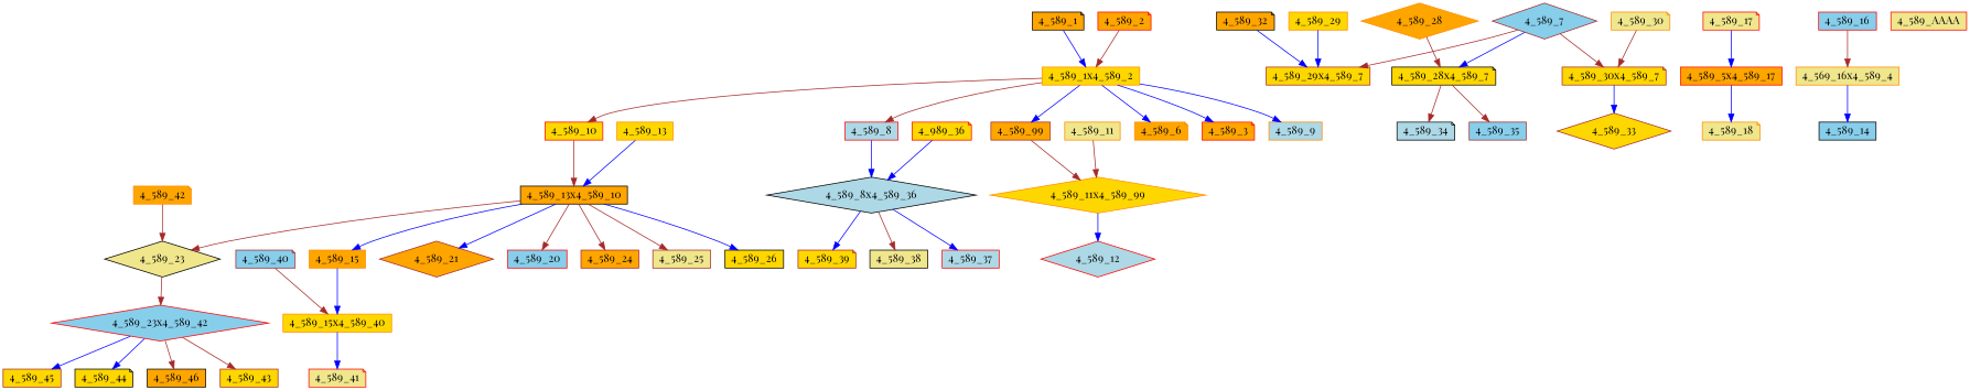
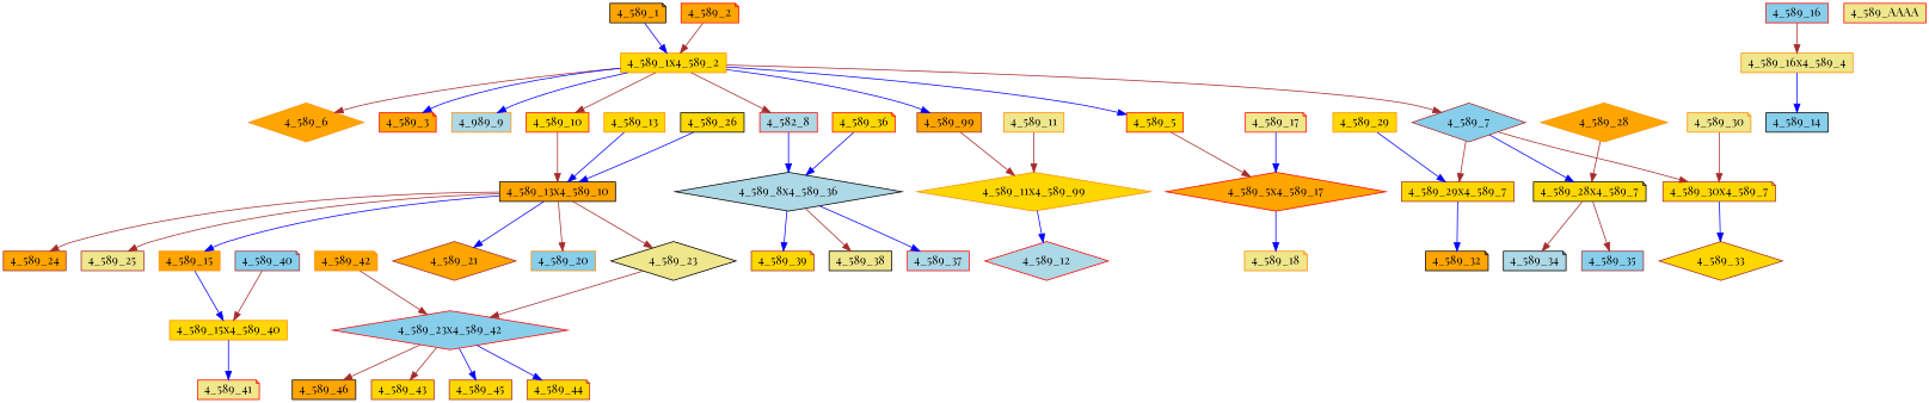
  digraph {
    fontname="Playfair Display"
    node [color=red fillcolor=gold fontcolor=black fontname="Playfair Display" regular=0 shape=box style=filled]
    edge [color=blue fontname="Playfair Display"]
-   "4_589_6" [color=darkorange fillcolor=orange height=0.3 shape=note width=0.5]
+   "4_589_6" [color=darkorange fillcolor=orange height=0.3 shape=diamond width=0.5]
    "4_589_1x4_589_2" [color=darkorange height=.1 width=.1 fontcolor="" regular=""]
    "4_589_3" [fillcolor=orange height=0.3 shape=note width=0.5]
-   "4_589_9" [color=darkorange fillcolor=lightblue height=0.3 width=0.5]
+   "4_589_9" [color=darkorange fillcolor=lightblue height=0.3 width=0.5 label="4_989_9"]
    "4_589_10" [height=0.3 width=0.5]
-   "4_589_8" [fillcolor=lightblue height=0.3 width=0.5]
+   "4_589_8" [fillcolor=lightblue height=0.3 width=0.5 label="4_582_8"]
    "4_589_99" [color=brown fillcolor=orange height=0.3 width=0.5]
+   "4_589_5" [height=0.3 width=0.5]
    "4_589_7" [color=brown fillcolor=skyblue height=0.3 shape=diamond width=0.5]
    "4_589_13x4_589_10" [color=black fillcolor=orange height=.1 width=.1 fontcolor="" regular=""]
    "4_589_8x4_589_36" [color=black fillcolor=lightblue height=.1 shape=diamond width=.1 fontcolor="" regular=""]
    "4_589_11x4_589_99" [color=darkorange height=.1 shape=diamond width=.1 fontcolor="" regular=""]
-   "4_589_5x4_589_17" [fillcolor=orange height=.1 width=.1 fontcolor="" regular=""]
+   "4_589_5x4_589_17" [fillcolor=orange height=.1 shape=diamond width=.1 fontcolor="" regular=""]
    "4_589_29x4_589_7" [color=brown height=.1 width=.1 fontcolor="" regular=""]
    "4_589_28x4_589_7" [color=black height=.1 shape=note width=.1 fontcolor="" regular=""]
    "4_589_30x4_589_7" [color=brown height=.1 shape=note width=.1 fontcolor="" regular=""]
    "4_589_43" [color=brown height=0.3 width=0.5]
    "4_589_23x4_589_42" [fillcolor=skyblue height=.1 shape=diamond width=.1 fontcolor="" regular=""]
    "4_589_45" [color=brown height=0.3 width=0.5]
-   "4_589_44" [color=black height=0.3 shape=note width=0.5]
+   "4_589_44" [color=brown height=0.3 shape=note width=0.5]
    "4_589_46" [color=black fillcolor=orange height=0.3 width=0.5]
    "4_589_41" [fillcolor=khaki height=0.3 shape=note width=0.5]
    "4_589_15x4_589_40" [color=darkorange height=.1 width=.1 fontcolor="" regular=""]
    "4_589_42" [color=darkorange fillcolor=orange height=0.3 shape=note width=0.5]
    "4_589_11" [color=darkorange fillcolor=khaki height=0.3 width=0.5]
    "4_589_12" [fillcolor=lightblue height=0.3 shape=diamond width=0.5]
    "4_589_13" [color=darkorange height=0.3 width=0.5]
    "4_589_15" [color=darkorange fillcolor=orange height=0.3 width=0.5]
    "4_589_21" [color=brown fillcolor=orange height=0.3 shape=diamond width=0.5]
-   "4_589_20" [fillcolor=skyblue height=0.3 width=0.5]
+   "4_589_20" [color=darkorange fillcolor=skyblue height=0.3 width=0.5]
    "4_589_24" [color=brown fillcolor=orange height=0.3 width=0.5]
    "4_589_25" [color=brown fillcolor=khaki height=0.3 width=0.5]
    "4_589_26" [color=black height=0.3 width=0.5]
    "4_589_23" [color=black fillcolor=khaki height=0.3 shape=diamond width=0.5]
    "4_589_40" [color=brown fillcolor=skyblue height=0.3 shape=note width=0.5]
    "4_589_29" [color=darkorange height=0.3 width=0.5]
    "4_589_32" [color=black fillcolor=orange height=0.3 shape=note width=0.5]
    "4_589_1" [color=black fillcolor=orange height=0.3 shape=note width=0.5]
    "4_589_39" [color=brown height=0.3 shape=note width=0.5]
    "4_589_38" [color=black fillcolor=khaki height=0.3 width=0.5]
    "4_589_37" [fillcolor=lightblue height=0.3 width=0.5]
-   "4_589_16x4_589_4" [color=darkorange fillcolor=khaki height=.1 width=.1 label="4_569_16x4_589_4" fontcolor="" regular=""]
+   "4_589_16x4_589_4" [color=darkorange fillcolor=khaki height=.1 width=.1 fontcolor="" regular=""]
    "4_589_14" [color=black fillcolor=skyblue height=0.3 width=0.5]
    "4_589_18" [color=darkorange fillcolor=khaki height=0.3 shape=note width=0.5]
    "4_589_16" [fillcolor=skyblue height=0.3 width=0.5]
    "4_589_2" [fillcolor=orange height=0.3 shape=note width=0.5]
    "4_589_17" [fillcolor=khaki height=0.3 shape=note width=0.5]
    "4_589_28" [color=darkorange fillcolor=orange height=0.3 shape=diamond width=0.5]
    "4_589_35" [color=brown fillcolor=skyblue height=0.3 width=0.5]
    "4_589_34" [color=black fillcolor=lightblue height=0.3 shape=note width=0.5]
    "4_589_30" [color=darkorange fillcolor=khaki height=0.3 shape=note width=0.5]
    "4_589_33" [color=brown height=0.3 shape=diamond width=0.5]
    "4_589_AAAA" [fillcolor=khaki height=0.3 width=0.5]
-   "4_589_36" [height=0.3 shape=note width=0.5 label="4_989_36"]
-   "4_589_1x4_589_2" -> "4_589_6"
+   "4_589_36" [height=0.3 shape=note width=0.5]
+   "4_589_1x4_589_2" -> "4_589_6" [color=brown]
    "4_589_1x4_589_2" -> "4_589_3"
    "4_589_1x4_589_2" -> "4_589_9"
    "4_589_1x4_589_2" -> "4_589_10" [color=brown]
    "4_589_1x4_589_2" -> "4_589_8" [color=brown]
    "4_589_1x4_589_2" -> "4_589_99"
+   "4_589_1x4_589_2" -> "4_589_5"
+   "4_589_1x4_589_2" -> "4_589_7" [color=brown]
    "4_589_10" -> "4_589_13x4_589_10" [color=brown]
    "4_589_8" -> "4_589_8x4_589_36"
    "4_589_99" -> "4_589_11x4_589_99" [color=brown]
+   "4_589_5" -> "4_589_5x4_589_17" [color=brown]
    "4_589_7" -> "4_589_29x4_589_7" [color=brown]
    "4_589_7" -> "4_589_28x4_589_7"
    "4_589_7" -> "4_589_30x4_589_7" [color=brown]
    "4_589_13x4_589_10" -> "4_589_15"
    "4_589_13x4_589_10" -> "4_589_21"
    "4_589_13x4_589_10" -> "4_589_20" [color=brown]
    "4_589_13x4_589_10" -> "4_589_24" [color=brown]
    "4_589_13x4_589_10" -> "4_589_25" [color=brown]
-   "4_589_13x4_589_10" -> "4_589_26"
+   "4_589_26" -> "4_589_13x4_589_10"
    "4_589_13x4_589_10" -> "4_589_23" [color=brown]
    "4_589_8x4_589_36" -> "4_589_39"
    "4_589_8x4_589_36" -> "4_589_38" [color=brown]
    "4_589_8x4_589_36" -> "4_589_37"
    "4_589_11x4_589_99" -> "4_589_12"
    "4_589_5x4_589_17" -> "4_589_18"
-   "4_589_32" -> "4_589_29x4_589_7"
+   "4_589_29x4_589_7" -> "4_589_32"
    "4_589_28x4_589_7" -> "4_589_35" [color=brown]
    "4_589_28x4_589_7" -> "4_589_34" [color=brown]
    "4_589_30x4_589_7" -> "4_589_33"
    "4_589_23x4_589_42" -> "4_589_43" [color=brown]
    "4_589_23x4_589_42" -> "4_589_45"
    "4_589_23x4_589_42" -> "4_589_44"
    "4_589_23x4_589_42" -> "4_589_46" [color=brown]
    "4_589_15x4_589_40" -> "4_589_41"
-   "4_589_42" -> "4_589_23" [color=brown]
+   "4_589_42" -> "4_589_23x4_589_42" [color=brown]
    "4_589_11" -> "4_589_11x4_589_99" [color=brown]
    "4_589_13" -> "4_589_13x4_589_10"
    "4_589_15" -> "4_589_15x4_589_40"
    "4_589_23" -> "4_589_23x4_589_42" [color=brown]
    "4_589_40" -> "4_589_15x4_589_40" [color=brown]
    "4_589_29" -> "4_589_29x4_589_7"
    "4_589_1" -> "4_589_1x4_589_2"
    "4_589_16x4_589_4" -> "4_589_14"
    "4_589_16" -> "4_589_16x4_589_4" [color=brown]
    "4_589_2" -> "4_589_1x4_589_2" [color=brown]
    "4_589_17" -> "4_589_5x4_589_17"
    "4_589_28" -> "4_589_28x4_589_7" [color=brown]
    "4_589_30" -> "4_589_30x4_589_7" [color=brown]
    "4_589_36" -> "4_589_8x4_589_36"
  }
